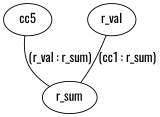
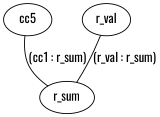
  graph {
    fontname=Oswald
    node [fontname=Oswald]
    edge [fontname=Oswald]
    n1 [label=r_sum]
    n2 [label=cc5]
    n3 [label=r_val]
-   n2 -- n1 [label="(r_val : r_sum)"]
-   n3 -- n1 [label="(cc1 : r_sum)"]
+   n2 -- n1 [label="(cc1 : r_sum)"]
+   n3 -- n1 [label="(r_val : r_sum)"]
  }
